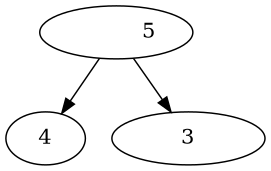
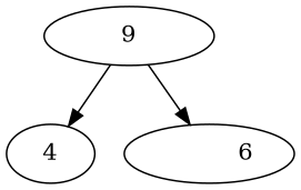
  digraph {
-   n1 [label="           5 "]
+   n1 [label=9]
    n2 [label=4]
-   n3 [label=3]
+   n3 [label="           6 "]
    n1 -> n2
    n1 -> n3
  }
